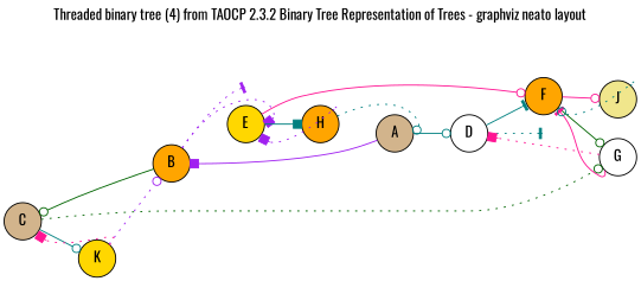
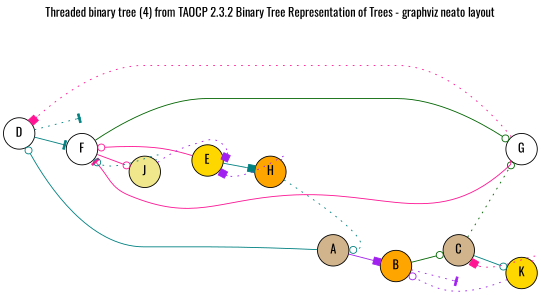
  digraph {
    fontname=Oswald
    inputscale=0.72
    label="Threaded binary tree (4) from TAOCP 2.3.2 Binary Tree Representation of Trees - graphviz neato layout\n\n\n\n"
    labelloc=t
    rankdir=LR
    scale="1,-1"
    splines=true
    node [fontname=Oswald shape=circle style=filled fillcolor=white]
    edge [arrowhead=odot color=teal fontname=Oswald style=dotted]
    20 [height=0 shape=point style=invis width=0 fillcolor=""]
    01 [height=0 shape=point style=invis width=0 fillcolor=""]
    n3 [fillcolor=tan label=A]
    n4 [label=D]
    n5 [fillcolor=orange label=B]
    n6 [fillcolor=tan label=C]
    n7 [fillcolor=gold label=E]
-   n8 [fillcolor=orange label=F]
+   n8 [label=F]
    n9 [label=G]
    n10 [fillcolor=gold label=K]
    n11 [fillcolor=orange label=H]
    n12 [fillcolor=khaki label=J]
    subgraph sub_1 {
      20
      01
    }
    subgraph sub_2 {
      20
      01
      n3
      n4
      n5
      n6
      n7
      n8
      n9
      n10
      n11
      n12
    }
    n3 -> n4 [style=""]
    n3 -> n5 [arrowhead=box color=purple style=""]
    n4 -> 20 [arrowhead=tee]
    n4 -> n8 [arrowhead=tee style=""]
    n5 -> 01 [arrowhead=tee color=purple]
    n5 -> n6 [color=darkgreen style=""]
    n6 -> n9 [color=darkgreen]
    n6 -> n10 [style=""]
    n7 -> n8 [color=deeppink style=""]
    n7 -> n11 [arrowhead=box style=""]
    n8 -> n9 [color=darkgreen style=""]
    n8 -> n12 [color=deeppink style=""]
    n9 -> n4 [arrowhead=box color=deeppink]
    n9 -> n8 [arrowhead=tee color=deeppink headport=se style=solid tailport=sw]
    n10 -> n5 [color=purple]
    n10 -> n6 [arrowhead=box color=deeppink headport=se tailport=ne]
    n11 -> n3 [headport=e]
    n11 -> n7 [arrowhead=box color=purple headport=se tailport=ne]
-   n5 -> n7 [arrowhead=box color=purple headport=e]
+   n12 -> n7 [arrowhead=box color=purple headport=e]
    n12 -> n8 [headport=se tailport=ne]
  }
